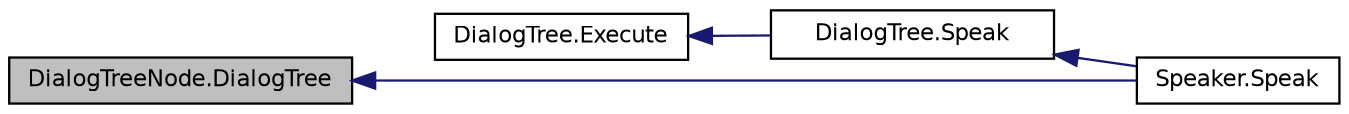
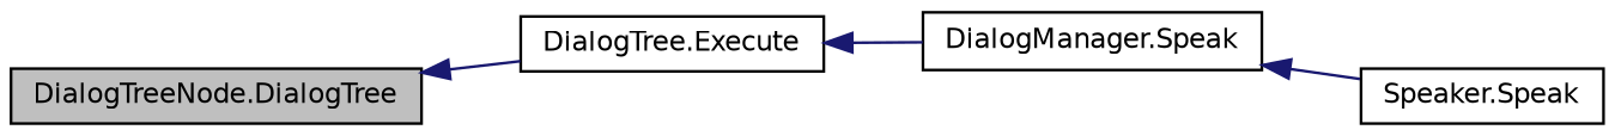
  digraph {
    rankdir=LR
    node [color=black fillcolor=white fontname=Helvetica fontsize=10 shape=record style=filled]
    edge [color=midnightblue dir=back fontname=Helvetica fontsize=10 labelfontname=Helvetica labelfontsize=10 style=solid]
    n1 [fillcolor=grey75 fontcolor=black height=0.2 label="DialogTreeNode.DialogTree" width=0.4]
    n2 [height=0.2 label="DialogTree.Execute" width=0.4]
-   n3 [height=0.2 label="DialogTree.Speak" width=0.4]
+   n3 [height=0.2 label="DialogManager.Speak" width=0.4]
    n4 [height=0.2 label="Speaker.Speak" width=0.4]
-   n1 -> n4
+   n1 -> n2
    n2 -> n3
    n3 -> n4
  }
